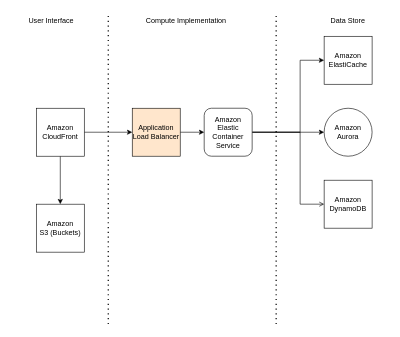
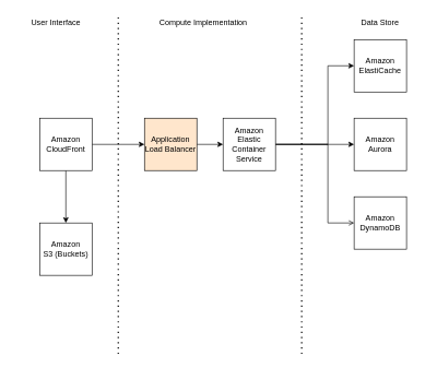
  <mxCell id="0" />
  <mxCell id="1" parent="0" />
  <mxCell id="2" style="edgeStyle=orthogonalEdgeStyle;rounded=0;orthogonalLoop=1;jettySize=auto;html=1;" edge="1" parent="1" source="4" target="7"><mxGeometry relative="1" as="geometry" /></mxCell>
  <mxCell id="3" style="edgeStyle=orthogonalEdgeStyle;rounded=0;orthogonalLoop=1;jettySize=auto;html=1;" edge="1" parent="1" source="4" target="5"><mxGeometry relative="1" as="geometry" /></mxCell>
  <mxCell id="4" value="Amazon&lt;br&gt;CloudFront" style="whiteSpace=wrap;html=1;aspect=fixed;" vertex="1" parent="1"><mxGeometry x="60" y="180" width="80" height="80" as="geometry" /></mxCell>
  <mxCell id="5" value="Amazon&lt;br&gt;S3 (Buckets)" style="whiteSpace=wrap;html=1;aspect=fixed;" vertex="1" parent="1"><mxGeometry x="60" y="340" width="80" height="80" as="geometry" /></mxCell>
  <mxCell id="6" style="edgeStyle=orthogonalEdgeStyle;rounded=0;orthogonalLoop=1;jettySize=auto;html=1;" edge="1" parent="1" source="7" target="11"><mxGeometry relative="1" as="geometry" /></mxCell>
  <mxCell id="7" value="Application Load Balancer" style="whiteSpace=wrap;html=1;aspect=fixed;fillColor=#ffe6cc;" vertex="1" parent="1"><mxGeometry x="220" y="180" width="80" height="80" as="geometry" /></mxCell>
  <mxCell id="8" style="edgeStyle=orthogonalEdgeStyle;rounded=0;orthogonalLoop=1;jettySize=auto;html=1;" edge="1" parent="1" source="11" target="13"><mxGeometry relative="1" as="geometry" /></mxCell>
  <mxCell id="9" style="edgeStyle=orthogonalEdgeStyle;rounded=0;orthogonalLoop=1;jettySize=auto;html=1;" edge="1" parent="1" source="11" target="12"><mxGeometry relative="1" as="geometry"><Array as="points"><mxPoint x="500" y="220" /><mxPoint x="500" y="100" /></Array></mxGeometry></mxCell>
  <mxCell id="10" style="edgeStyle=orthogonalEdgeStyle;rounded=0;orthogonalLoop=1;jettySize=auto;html=1;endArrow=open;" edge="1" parent="1" source="11" target="14"><mxGeometry relative="1" as="geometry"><Array as="points"><mxPoint x="500" y="220" /><mxPoint x="500" y="340" /></Array></mxGeometry></mxCell>
- <mxCell id="11" value="Amazon&lt;br&gt;Elastic Container Service" style="whiteSpace=wrap;html=1;aspect=fixed;rounded=1;" vertex="1" parent="1"><mxGeometry x="340" y="180" width="80" height="80" as="geometry" /></mxCell>
+ <mxCell id="11" value="Amazon&lt;br&gt;Elastic Container Service" style="whiteSpace=wrap;html=1;aspect=fixed;" vertex="1" parent="1"><mxGeometry x="340" y="180" width="80" height="80" as="geometry" /></mxCell>
  <mxCell id="12" value="Amazon&lt;br&gt;ElastiCache" style="whiteSpace=wrap;html=1;aspect=fixed;" vertex="1" parent="1"><mxGeometry x="540" y="60" width="80" height="80" as="geometry" /></mxCell>
- <mxCell id="13" value="Amazon Aurora" style="ellipse;whiteSpace=wrap;html=1;aspect=fixed;" vertex="1" parent="1"><mxGeometry x="540" y="180" width="80" height="80" as="geometry" /></mxCell>
+ <mxCell id="13" value="Amazon Aurora" style="whiteSpace=wrap;html=1;aspect=fixed;" vertex="1" parent="1"><mxGeometry x="540" y="180" width="80" height="80" as="geometry" /></mxCell>
  <mxCell id="14" value="Amazon DynamoDB" style="whiteSpace=wrap;html=1;aspect=fixed;" vertex="1" parent="1"><mxGeometry x="540" y="300" width="80" height="80" as="geometry" /></mxCell>
  <mxCell id="15" value="" style="endArrow=none;dashed=1;html=1;dashPattern=1 3;strokeWidth=2;rounded=0;" edge="1" parent="1"><mxGeometry width="50" height="50" relative="1" as="geometry"><mxPoint x="180" y="540" as="sourcePoint" /><mxPoint x="180" y="20" as="targetPoint" /></mxGeometry></mxCell>
  <mxCell id="16" value="" style="endArrow=none;dashed=1;html=1;dashPattern=1 3;strokeWidth=2;rounded=0;" edge="1" parent="1"><mxGeometry width="50" height="50" relative="1" as="geometry"><mxPoint x="460" y="540" as="sourcePoint" /><mxPoint x="460" y="20" as="targetPoint" /></mxGeometry></mxCell>
  <mxCell id="17" value="User Interface" style="text;html=1;strokeColor=none;fillColor=none;align=center;verticalAlign=middle;whiteSpace=wrap;rounded=0;" vertex="1" parent="1"><mxGeometry x="20" y="20" width="130" height="30" as="geometry" /></mxCell>
  <mxCell id="18" value="Compute Implementation" style="text;html=1;strokeColor=none;fillColor=none;align=center;verticalAlign=middle;whiteSpace=wrap;rounded=0;" vertex="1" parent="1"><mxGeometry x="200" y="20" width="220" height="30" as="geometry" /></mxCell>
  <mxCell id="19" value="Data Store" style="text;html=1;strokeColor=none;fillColor=none;align=center;verticalAlign=middle;whiteSpace=wrap;rounded=0;" vertex="1" parent="1"><mxGeometry x="515" y="20" width="130" height="30" as="geometry" /></mxCell>
